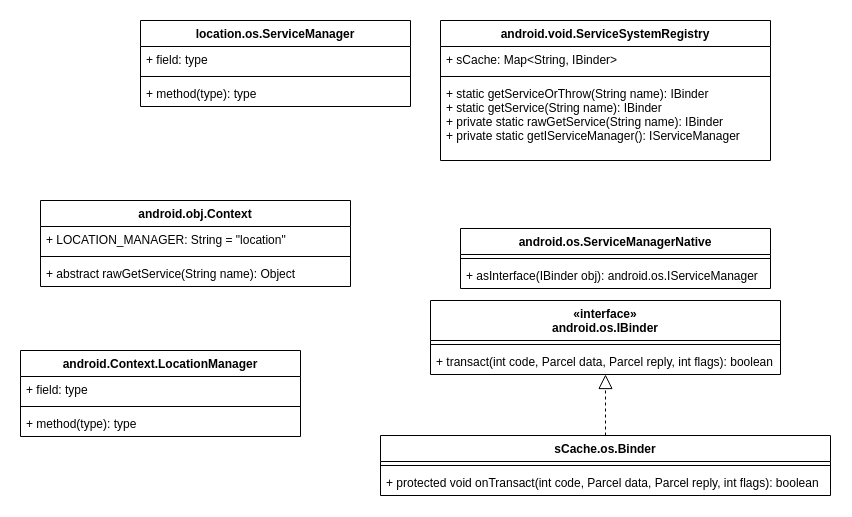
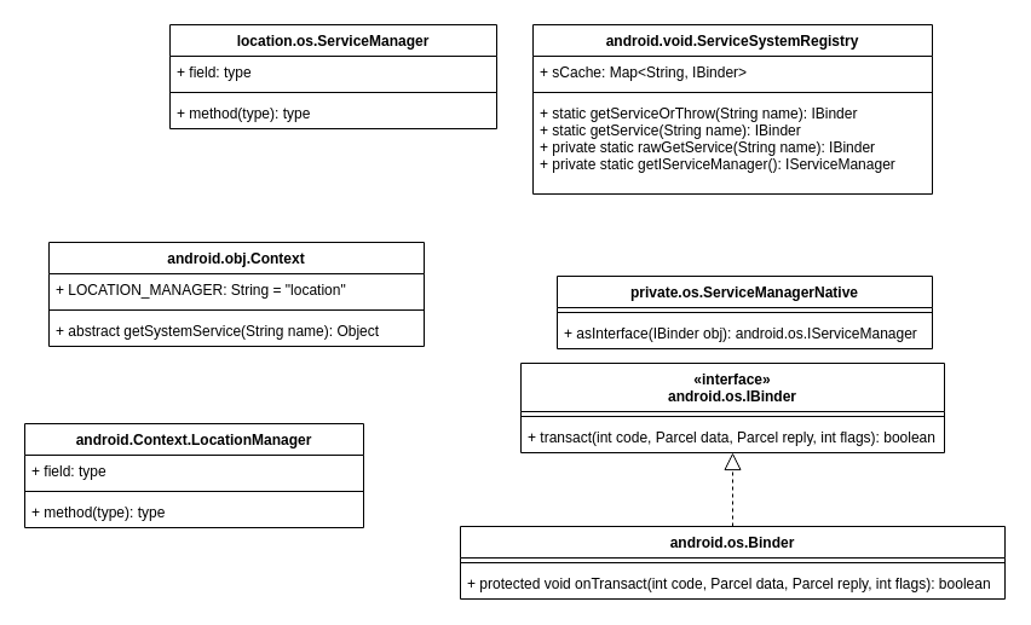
  <mxCell id="0" />
  <mxCell id="1" parent="0" />
  <mxCell id="2" value="android.Context.LocationManager" style="swimlane;fontStyle=1;align=center;verticalAlign=top;childLayout=stackLayout;horizontal=1;startSize=26;horizontalStack=0;resizeParent=1;resizeParentMax=0;resizeLast=0;collapsible=1;marginBottom=0;" vertex="1" parent="1"><mxGeometry x="20" y="350" width="280" height="86" as="geometry" /></mxCell>
  <mxCell id="3" value="+ field: type" style="text;strokeColor=none;fillColor=none;align=left;verticalAlign=top;spacingLeft=4;spacingRight=4;overflow=hidden;rotatable=0;points=[[0,0.5],[1,0.5]];portConstraint=eastwest;" vertex="1" parent="2"><mxGeometry y="26" width="280" height="26" as="geometry" /></mxCell>
  <mxCell id="4" value="" style="line;strokeWidth=1;fillColor=none;align=left;verticalAlign=middle;spacingTop=-1;spacingLeft=3;spacingRight=3;rotatable=0;labelPosition=right;points=[];portConstraint=eastwest;" vertex="1" parent="2"><mxGeometry y="52" width="280" height="8" as="geometry" /></mxCell>
  <mxCell id="5" value="+ method(type): type" style="text;strokeColor=none;fillColor=none;align=left;verticalAlign=top;spacingLeft=4;spacingRight=4;overflow=hidden;rotatable=0;points=[[0,0.5],[1,0.5]];portConstraint=eastwest;" vertex="1" parent="2"><mxGeometry y="60" width="280" height="26" as="geometry" /></mxCell>
  <mxCell id="6" value="android.obj.Context" style="swimlane;fontStyle=1;align=center;verticalAlign=top;childLayout=stackLayout;horizontal=1;startSize=26;horizontalStack=0;resizeParent=1;resizeParentMax=0;resizeLast=0;collapsible=1;marginBottom=0;" vertex="1" parent="1"><mxGeometry y="200" width="310" height="86" as="geometry" x="40" /></mxCell>
  <mxCell id="7" value="+ LOCATION_MANAGER: String = &quot;location&quot;" style="text;strokeColor=none;fillColor=none;align=left;verticalAlign=top;spacingLeft=4;spacingRight=4;overflow=hidden;rotatable=0;points=[[0,0.5],[1,0.5]];portConstraint=eastwest;" vertex="1" parent="6"><mxGeometry y="26" width="310" height="26" as="geometry" /></mxCell>
  <mxCell id="8" value="" style="line;strokeWidth=1;fillColor=none;align=left;verticalAlign=middle;spacingTop=-1;spacingLeft=3;spacingRight=3;rotatable=0;labelPosition=right;points=[];portConstraint=eastwest;" vertex="1" parent="6"><mxGeometry y="52" width="310" height="8" as="geometry" /></mxCell>
- <mxCell id="9" value="+ abstract rawGetService(String name): Object" style="text;strokeColor=none;fillColor=none;align=left;verticalAlign=top;spacingLeft=4;spacingRight=4;overflow=hidden;rotatable=0;points=[[0,0.5],[1,0.5]];portConstraint=eastwest;" vertex="1" parent="6"><mxGeometry y="60" width="310" height="26" as="geometry" /></mxCell>
+ <mxCell id="9" value="+ abstract getSystemService(String name): Object" style="text;strokeColor=none;fillColor=none;align=left;verticalAlign=top;spacingLeft=4;spacingRight=4;overflow=hidden;rotatable=0;points=[[0,0.5],[1,0.5]];portConstraint=eastwest;" vertex="1" parent="6"><mxGeometry y="60" width="310" height="26" as="geometry" /></mxCell>
  <mxCell id="10" value="location.os.ServiceManager" style="swimlane;fontStyle=1;align=center;verticalAlign=top;childLayout=stackLayout;horizontal=1;startSize=26;horizontalStack=0;resizeParent=1;resizeParentMax=0;resizeLast=0;collapsible=1;marginBottom=0;" vertex="1" parent="1"><mxGeometry x="140" y="20" width="270" height="86" as="geometry" /></mxCell>
  <mxCell id="11" value="+ field: type" style="text;strokeColor=none;fillColor=none;align=left;verticalAlign=top;spacingLeft=4;spacingRight=4;overflow=hidden;rotatable=0;points=[[0,0.5],[1,0.5]];portConstraint=eastwest;" vertex="1" parent="10"><mxGeometry y="26" width="270" height="26" as="geometry" /></mxCell>
  <mxCell id="12" value="" style="line;strokeWidth=1;fillColor=none;align=left;verticalAlign=middle;spacingTop=-1;spacingLeft=3;spacingRight=3;rotatable=0;labelPosition=right;points=[];portConstraint=eastwest;" vertex="1" parent="10"><mxGeometry y="52" width="270" height="8" as="geometry" /></mxCell>
  <mxCell id="13" value="+ method(type): type" style="text;strokeColor=none;fillColor=none;align=left;verticalAlign=top;spacingLeft=4;spacingRight=4;overflow=hidden;rotatable=0;points=[[0,0.5],[1,0.5]];portConstraint=eastwest;" vertex="1" parent="10"><mxGeometry y="60" width="270" height="26" as="geometry" /></mxCell>
  <mxCell id="14" value="android.void.ServiceSystemRegistry" style="swimlane;fontStyle=1;align=center;verticalAlign=top;childLayout=stackLayout;horizontal=1;startSize=26;horizontalStack=0;resizeParent=1;resizeParentMax=0;resizeLast=0;collapsible=1;marginBottom=0;" vertex="1" parent="1"><mxGeometry x="440" y="20" width="330" height="140" as="geometry" /></mxCell>
  <mxCell id="15" value="+ sCache: Map&lt;String, IBinder&gt;" style="text;strokeColor=none;fillColor=none;align=left;verticalAlign=top;spacingLeft=4;spacingRight=4;overflow=hidden;rotatable=0;points=[[0,0.5],[1,0.5]];portConstraint=eastwest;" vertex="1" parent="14"><mxGeometry y="26" width="330" height="26" as="geometry" /></mxCell>
  <mxCell id="16" value="" style="line;strokeWidth=1;fillColor=none;align=left;verticalAlign=middle;spacingTop=-1;spacingLeft=3;spacingRight=3;rotatable=0;labelPosition=right;points=[];portConstraint=eastwest;" vertex="1" parent="14"><mxGeometry y="52" width="330" height="8" as="geometry" /></mxCell>
  <mxCell id="17" value="+ static getServiceOrThrow(String name): IBinder&#10;+ static getService(String name): IBinder&#10;+ private static rawGetService(String name): IBinder&#10;+ private static getIServiceManager(): IServiceManager" style="text;strokeColor=none;fillColor=none;align=left;verticalAlign=top;spacingLeft=4;spacingRight=4;overflow=hidden;rotatable=0;points=[[0,0.5],[1,0.5]];portConstraint=eastwest;" vertex="1" parent="14"><mxGeometry y="60" width="330" height="80" as="geometry" /></mxCell>
- <mxCell id="18" value="android.os.ServiceManagerNative" style="swimlane;fontStyle=1;align=center;verticalAlign=top;childLayout=stackLayout;horizontal=1;startSize=26;horizontalStack=0;resizeParent=1;resizeParentMax=0;resizeLast=0;collapsible=1;marginBottom=0;" vertex="1" parent="1"><mxGeometry x="460" y="228" width="310" height="60" as="geometry" /></mxCell>
+ <mxCell id="18" value="private.os.ServiceManagerNative" style="swimlane;fontStyle=1;align=center;verticalAlign=top;childLayout=stackLayout;horizontal=1;startSize=26;horizontalStack=0;resizeParent=1;resizeParentMax=0;resizeLast=0;collapsible=1;marginBottom=0;" vertex="1" parent="1"><mxGeometry x="460" y="228" width="310" height="60" as="geometry" /></mxCell>
  <mxCell id="19" value="" style="line;strokeWidth=1;fillColor=none;align=left;verticalAlign=middle;spacingTop=-1;spacingLeft=3;spacingRight=3;rotatable=0;labelPosition=right;points=[];portConstraint=eastwest;" vertex="1" parent="18"><mxGeometry y="26" width="310" height="8" as="geometry" /></mxCell>
  <mxCell id="20" value="+ asInterface(IBinder obj): android.os.IServiceManager" style="text;strokeColor=none;fillColor=none;align=left;verticalAlign=top;spacingLeft=4;spacingRight=4;overflow=hidden;rotatable=0;points=[[0,0.5],[1,0.5]];portConstraint=eastwest;" vertex="1" parent="18"><mxGeometry y="34" width="310" height="26" as="geometry" /></mxCell>
- <mxCell id="21" value="sCache.os.Binder" style="swimlane;fontStyle=1;align=center;verticalAlign=top;childLayout=stackLayout;horizontal=1;startSize=26;horizontalStack=0;resizeParent=1;resizeParentMax=0;resizeLast=0;collapsible=1;marginBottom=0;" vertex="1" parent="1"><mxGeometry x="380" y="435" width="450" height="60" as="geometry" /></mxCell>
+ <mxCell id="21" value="android.os.Binder" style="swimlane;fontStyle=1;align=center;verticalAlign=top;childLayout=stackLayout;horizontal=1;startSize=26;horizontalStack=0;resizeParent=1;resizeParentMax=0;resizeLast=0;collapsible=1;marginBottom=0;" vertex="1" parent="1"><mxGeometry x="380" y="435" width="450" height="60" as="geometry" /></mxCell>
  <mxCell id="22" value="" style="line;strokeWidth=1;fillColor=none;align=left;verticalAlign=middle;spacingTop=-1;spacingLeft=3;spacingRight=3;rotatable=0;labelPosition=right;points=[];portConstraint=eastwest;" vertex="1" parent="21"><mxGeometry y="26" width="450" height="8" as="geometry" /></mxCell>
  <mxCell id="23" value="+ protected void onTransact(int code, Parcel data, Parcel reply, int flags): boolean" style="text;strokeColor=none;fillColor=none;align=left;verticalAlign=top;spacingLeft=4;spacingRight=4;overflow=hidden;rotatable=0;points=[[0,0.5],[1,0.5]];portConstraint=eastwest;" vertex="1" parent="21"><mxGeometry y="34" width="450" height="26" as="geometry" /></mxCell>
  <mxCell id="24" value="«interface»&#10;android.os.IBinder" style="swimlane;fontStyle=1;align=center;verticalAlign=top;childLayout=stackLayout;horizontal=1;startSize=40;horizontalStack=0;resizeParent=1;resizeParentMax=0;resizeLast=0;collapsible=1;marginBottom=0;" vertex="1" parent="1"><mxGeometry x="430" y="300" width="350" height="74" as="geometry" /></mxCell>
  <mxCell id="25" value="" style="line;strokeWidth=1;fillColor=none;align=left;verticalAlign=middle;spacingTop=-1;spacingLeft=3;spacingRight=3;rotatable=0;labelPosition=right;points=[];portConstraint=eastwest;" vertex="1" parent="24"><mxGeometry y="40" width="350" height="8" as="geometry" /></mxCell>
  <mxCell id="26" value="+ transact(int code, Parcel data, Parcel reply, int flags): boolean" style="text;strokeColor=none;fillColor=none;align=left;verticalAlign=top;spacingLeft=4;spacingRight=4;overflow=hidden;rotatable=0;points=[[0,0.5],[1,0.5]];portConstraint=eastwest;" vertex="1" parent="24"><mxGeometry y="48" width="350" height="26" as="geometry" /></mxCell>
  <mxCell id="27" value="" style="endArrow=block;dashed=1;endFill=0;endSize=12;html=1;exitX=0.5;exitY=0;exitDx=0;exitDy=0;" edge="1" parent="1" source="21" target="26"><mxGeometry width="160" relative="1" as="geometry"><mxPoint x="390" y="640" as="sourcePoint" /><mxPoint x="360" y="610" as="targetPoint" /></mxGeometry></mxCell>
